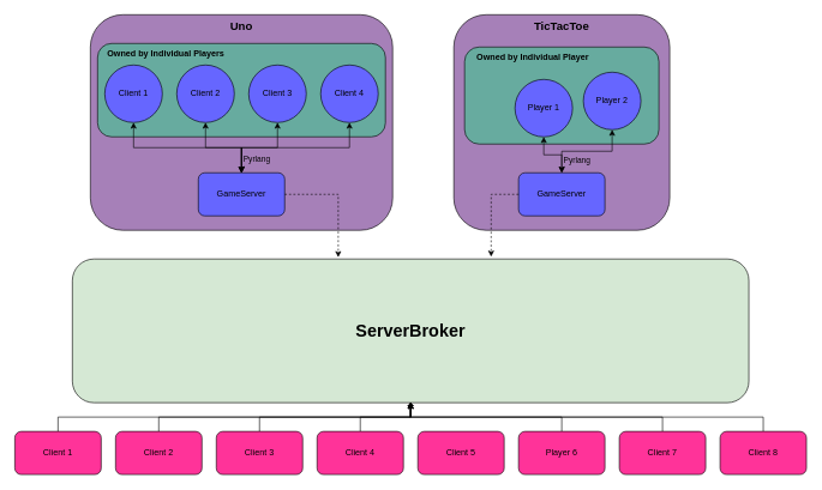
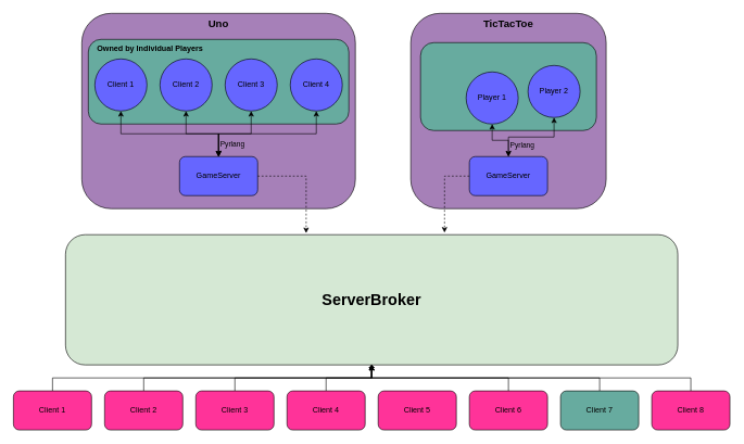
  <mxCell id="0" />
  <mxCell id="1" parent="0" />
  <mxCell id="2" value="" style="rounded=1;whiteSpace=wrap;html=1;fillColor=#A680B8;" parent="1" vertex="1"><mxGeometry x="630" y="20" width="300" height="300" as="geometry" /></mxCell>
  <mxCell id="3" value="" style="rounded=1;whiteSpace=wrap;html=1;fillColor=#67AB9F;" parent="1" vertex="1"><mxGeometry x="645" y="65" width="270" height="135" as="geometry" /></mxCell>
  <mxCell id="4" style="edgeStyle=orthogonalEdgeStyle;rounded=0;orthogonalLoop=1;jettySize=auto;html=1;exitX=0.5;exitY=0;exitDx=0;exitDy=0;entryX=0.5;entryY=1;entryDx=0;entryDy=0;startArrow=classic;startFill=1;" parent="1" source="7" target="8" edge="1"><mxGeometry relative="1" as="geometry" /></mxCell>
  <mxCell id="5" style="edgeStyle=orthogonalEdgeStyle;rounded=0;orthogonalLoop=1;jettySize=auto;html=1;exitX=0.5;exitY=0;exitDx=0;exitDy=0;entryX=0.5;entryY=1;entryDx=0;entryDy=0;startArrow=classic;startFill=1;" parent="1" source="7" target="9" edge="1"><mxGeometry relative="1" as="geometry" /></mxCell>
  <mxCell id="6" value="&lt;span&gt;Pyrlang&lt;/span&gt;" style="edgeLabel;html=1;align=center;verticalAlign=middle;resizable=0;points=[];labelBackgroundColor=none;" parent="5" vertex="1" connectable="0"><mxGeometry x="-0.701" relative="1" as="geometry"><mxPoint x="20" as="offset" /></mxGeometry></mxCell>
  <mxCell id="7" value="GameServer" style="rounded=1;whiteSpace=wrap;html=1;fillColor=#6666FF;" parent="1" vertex="1"><mxGeometry x="720" y="240" width="120" height="60" as="geometry" /></mxCell>
  <mxCell id="8" value="Player 1" style="ellipse;whiteSpace=wrap;html=1;aspect=fixed;fillColor=#6666FF;" parent="1" vertex="1"><mxGeometry x="715" y="110" width="80" height="80" as="geometry" /></mxCell>
  <mxCell id="9" value="Player 2" style="ellipse;whiteSpace=wrap;html=1;aspect=fixed;fillColor=#6666FF;" parent="1" vertex="1"><mxGeometry x="810" y="100" width="80" height="80" as="geometry" /></mxCell>
  <mxCell id="10" value="&lt;font style=&quot;font-size: 24px;&quot;&gt;&lt;b&gt;ServerBroker&lt;/b&gt;&lt;/font&gt;" style="rounded=1;whiteSpace=wrap;html=1;fillColor=#d5e8d4;" parent="1" vertex="1"><mxGeometry x="100" y="360" width="940" height="200" as="geometry" /></mxCell>
  <mxCell id="11" style="edgeStyle=orthogonalEdgeStyle;rounded=0;orthogonalLoop=1;jettySize=auto;html=1;" parent="1" source="12" target="10" edge="1"><mxGeometry relative="1" as="geometry" /></mxCell>
  <mxCell id="12" value="Client 1" style="rounded=1;whiteSpace=wrap;html=1;fillColor=#FF3399;" parent="1" vertex="1"><mxGeometry x="20" y="600" width="120" height="60" as="geometry" /></mxCell>
  <mxCell id="13" style="edgeStyle=orthogonalEdgeStyle;rounded=0;orthogonalLoop=1;jettySize=auto;html=1;entryX=0.5;entryY=1;entryDx=0;entryDy=0;" parent="1" source="14" target="10" edge="1"><mxGeometry relative="1" as="geometry" /></mxCell>
  <mxCell id="14" value="Client 2" style="rounded=1;whiteSpace=wrap;html=1;fillColor=#FF3399;" parent="1" vertex="1"><mxGeometry x="160" y="600" width="120" height="60" as="geometry" /></mxCell>
  <mxCell id="15" style="edgeStyle=orthogonalEdgeStyle;rounded=0;orthogonalLoop=1;jettySize=auto;html=1;entryX=0.5;entryY=1;entryDx=0;entryDy=0;" parent="1" source="16" target="10" edge="1"><mxGeometry relative="1" as="geometry" /></mxCell>
  <mxCell id="16" value="Client 3" style="rounded=1;whiteSpace=wrap;html=1;fillColor=#FF3399;" parent="1" vertex="1"><mxGeometry x="300" y="600" width="120" height="60" as="geometry" /></mxCell>
  <mxCell id="17" style="edgeStyle=orthogonalEdgeStyle;rounded=0;orthogonalLoop=1;jettySize=auto;html=1;entryX=0.5;entryY=1;entryDx=0;entryDy=0;" parent="1" source="18" target="10" edge="1"><mxGeometry relative="1" as="geometry" /></mxCell>
  <mxCell id="18" value="Client 4" style="rounded=1;whiteSpace=wrap;html=1;fillColor=#FF3399;" parent="1" vertex="1"><mxGeometry x="440" y="600" width="120" height="60" as="geometry" /></mxCell>
  <mxCell id="19" value="Client 5" style="rounded=1;whiteSpace=wrap;html=1;fillColor=#FF3399;" parent="1" vertex="1"><mxGeometry x="580" y="600" width="120" height="60" as="geometry" /></mxCell>
  <mxCell id="20" style="edgeStyle=orthogonalEdgeStyle;rounded=0;orthogonalLoop=1;jettySize=auto;html=1;entryX=0.5;entryY=1;entryDx=0;entryDy=0;endArrow=diamond;" parent="1" source="21" target="10" edge="1"><mxGeometry relative="1" as="geometry" /></mxCell>
- <mxCell id="21" value="Player 6" style="rounded=1;whiteSpace=wrap;html=1;fillColor=#FF3399;" parent="1" vertex="1"><mxGeometry x="720" y="600" width="120" height="60" as="geometry" /></mxCell>
+ <mxCell id="21" value="Client 6" style="rounded=1;whiteSpace=wrap;html=1;fillColor=#FF3399;" parent="1" vertex="1"><mxGeometry x="720" y="600" width="120" height="60" as="geometry" /></mxCell>
  <mxCell id="22" style="edgeStyle=orthogonalEdgeStyle;rounded=0;orthogonalLoop=1;jettySize=auto;html=1;entryX=0.5;entryY=1;entryDx=0;entryDy=0;endArrow=diamond;" parent="1" source="23" target="10" edge="1"><mxGeometry relative="1" as="geometry" /></mxCell>
- <mxCell id="23" value="Client 7" style="rounded=1;whiteSpace=wrap;html=1;fillColor=#FF3399;" parent="1" vertex="1"><mxGeometry x="860" y="600" width="120" height="60" as="geometry" /></mxCell>
+ <mxCell id="23" value="Client 7" style="rounded=1;whiteSpace=wrap;html=1;fillColor=#67ab9f;" parent="1" vertex="1"><mxGeometry x="860" y="600" width="120" height="60" as="geometry" /></mxCell>
  <mxCell id="24" style="edgeStyle=orthogonalEdgeStyle;rounded=0;orthogonalLoop=1;jettySize=auto;html=1;entryX=0.5;entryY=1;entryDx=0;entryDy=0;endArrow=open;" parent="1" source="25" target="10" edge="1"><mxGeometry relative="1" as="geometry" /></mxCell>
  <mxCell id="25" value="Client 8" style="rounded=1;whiteSpace=wrap;html=1;fillColor=#FF3399;" parent="1" vertex="1"><mxGeometry x="1000" y="600" width="120" height="60" as="geometry" /></mxCell>
- <mxCell id="26" value="&lt;b&gt;Owned by Individual Player&lt;/b&gt;" style="text;html=1;align=center;verticalAlign=middle;whiteSpace=wrap;rounded=0;" parent="1" vertex="1"><mxGeometry x="645" y="65" width="190" height="30" as="geometry" /></mxCell>
  <mxCell id="27" value="&lt;b&gt;&lt;font style=&quot;font-size: 16px;&quot;&gt;TicTacToe&lt;/font&gt;&lt;/b&gt;" style="text;html=1;align=center;verticalAlign=middle;whiteSpace=wrap;rounded=0;" parent="1" vertex="1"><mxGeometry x="691.25" y="20" width="177.5" height="30" as="geometry" /></mxCell>
  <mxCell id="28" value="" style="rounded=1;whiteSpace=wrap;html=1;fillColor=#A680B8;align=center;" parent="1" vertex="1"><mxGeometry x="125" y="20" width="420" height="300" as="geometry" /></mxCell>
  <mxCell id="29" value="" style="rounded=1;whiteSpace=wrap;html=1;fillColor=#67AB9F;" parent="1" vertex="1"><mxGeometry x="135" y="60" width="400" height="130" as="geometry" /></mxCell>
  <mxCell id="30" style="edgeStyle=orthogonalEdgeStyle;rounded=0;orthogonalLoop=1;jettySize=auto;html=1;entryX=0.5;entryY=1;entryDx=0;entryDy=0;startArrow=classic;startFill=1;" parent="1" source="35" target="37" edge="1"><mxGeometry relative="1" as="geometry" /></mxCell>
  <mxCell id="31" style="edgeStyle=orthogonalEdgeStyle;rounded=0;orthogonalLoop=1;jettySize=auto;html=1;exitX=0.5;exitY=0;exitDx=0;exitDy=0;entryX=0.5;entryY=1;entryDx=0;entryDy=0;startArrow=classic;startFill=1;" parent="1" source="35" target="38" edge="1"><mxGeometry relative="1" as="geometry" /></mxCell>
  <mxCell id="32" style="edgeStyle=orthogonalEdgeStyle;rounded=0;orthogonalLoop=1;jettySize=auto;html=1;exitX=0.5;exitY=0;exitDx=0;exitDy=0;entryX=0.5;entryY=1;entryDx=0;entryDy=0;startArrow=classic;startFill=1;" parent="1" source="35" target="39" edge="1"><mxGeometry relative="1" as="geometry" /></mxCell>
  <mxCell id="33" style="edgeStyle=orthogonalEdgeStyle;rounded=0;orthogonalLoop=1;jettySize=auto;html=1;exitX=0.5;exitY=0;exitDx=0;exitDy=0;entryX=0.5;entryY=1;entryDx=0;entryDy=0;startArrow=classic;startFill=1;" parent="1" source="35" target="36" edge="1"><mxGeometry relative="1" as="geometry" /></mxCell>
  <mxCell id="34" value="Pyrlang" style="edgeLabel;html=1;align=center;verticalAlign=middle;resizable=0;points=[];labelBackgroundColor=none;" parent="33" vertex="1" connectable="0"><mxGeometry x="-0.813" y="3" relative="1" as="geometry"><mxPoint x="23" y="1" as="offset" /></mxGeometry></mxCell>
  <mxCell id="35" value="GameServer" style="rounded=1;whiteSpace=wrap;html=1;fillColor=#6666FF;" parent="1" vertex="1"><mxGeometry x="275" y="240" width="120" height="60" as="geometry" /></mxCell>
  <mxCell id="36" value="Client 1" style="ellipse;whiteSpace=wrap;html=1;aspect=fixed;fillColor=#6666FF;" parent="1" vertex="1"><mxGeometry x="145" y="90" width="80" height="80" as="geometry" /></mxCell>
  <mxCell id="37" value="Client 2" style="ellipse;whiteSpace=wrap;html=1;aspect=fixed;fillColor=#6666FF;" parent="1" vertex="1"><mxGeometry x="245" y="90" width="80" height="80" as="geometry" /></mxCell>
  <mxCell id="38" value="Client 3" style="ellipse;whiteSpace=wrap;html=1;aspect=fixed;fillColor=#6666FF;" parent="1" vertex="1"><mxGeometry x="345" y="90" width="80" height="80" as="geometry" /></mxCell>
  <mxCell id="39" value="Client 4" style="ellipse;whiteSpace=wrap;html=1;aspect=fixed;fillColor=#6666FF;" parent="1" vertex="1"><mxGeometry x="445" y="90" width="80" height="80" as="geometry" /></mxCell>
  <mxCell id="40" value="&lt;b&gt;Owned by Individual Players&lt;/b&gt;" style="text;html=1;align=center;verticalAlign=middle;whiteSpace=wrap;rounded=0;" parent="1" vertex="1"><mxGeometry x="135" y="60" width="190" height="30" as="geometry" /></mxCell>
  <mxCell id="41" value="&lt;b&gt;&lt;font style=&quot;font-size: 16px;&quot;&gt;Uno&lt;/font&gt;&lt;/b&gt;" style="text;html=1;align=center;verticalAlign=middle;whiteSpace=wrap;rounded=0;" parent="1" vertex="1"><mxGeometry x="305" y="20" width="60" height="30" as="geometry" /></mxCell>
  <mxCell id="42" style="edgeStyle=orthogonalEdgeStyle;rounded=0;orthogonalLoop=1;jettySize=auto;html=1;exitX=1;exitY=0.5;exitDx=0;exitDy=0;entryX=0.393;entryY=-0.012;entryDx=0;entryDy=0;entryPerimeter=0;dashed=1;" parent="1" source="35" target="10" edge="1"><mxGeometry relative="1" as="geometry" /></mxCell>
  <mxCell id="43" style="edgeStyle=orthogonalEdgeStyle;rounded=0;orthogonalLoop=1;jettySize=auto;html=1;exitX=0;exitY=0.5;exitDx=0;exitDy=0;entryX=0.619;entryY=-0.016;entryDx=0;entryDy=0;entryPerimeter=0;dashed=1;" parent="1" source="7" target="10" edge="1"><mxGeometry relative="1" as="geometry" /></mxCell>
